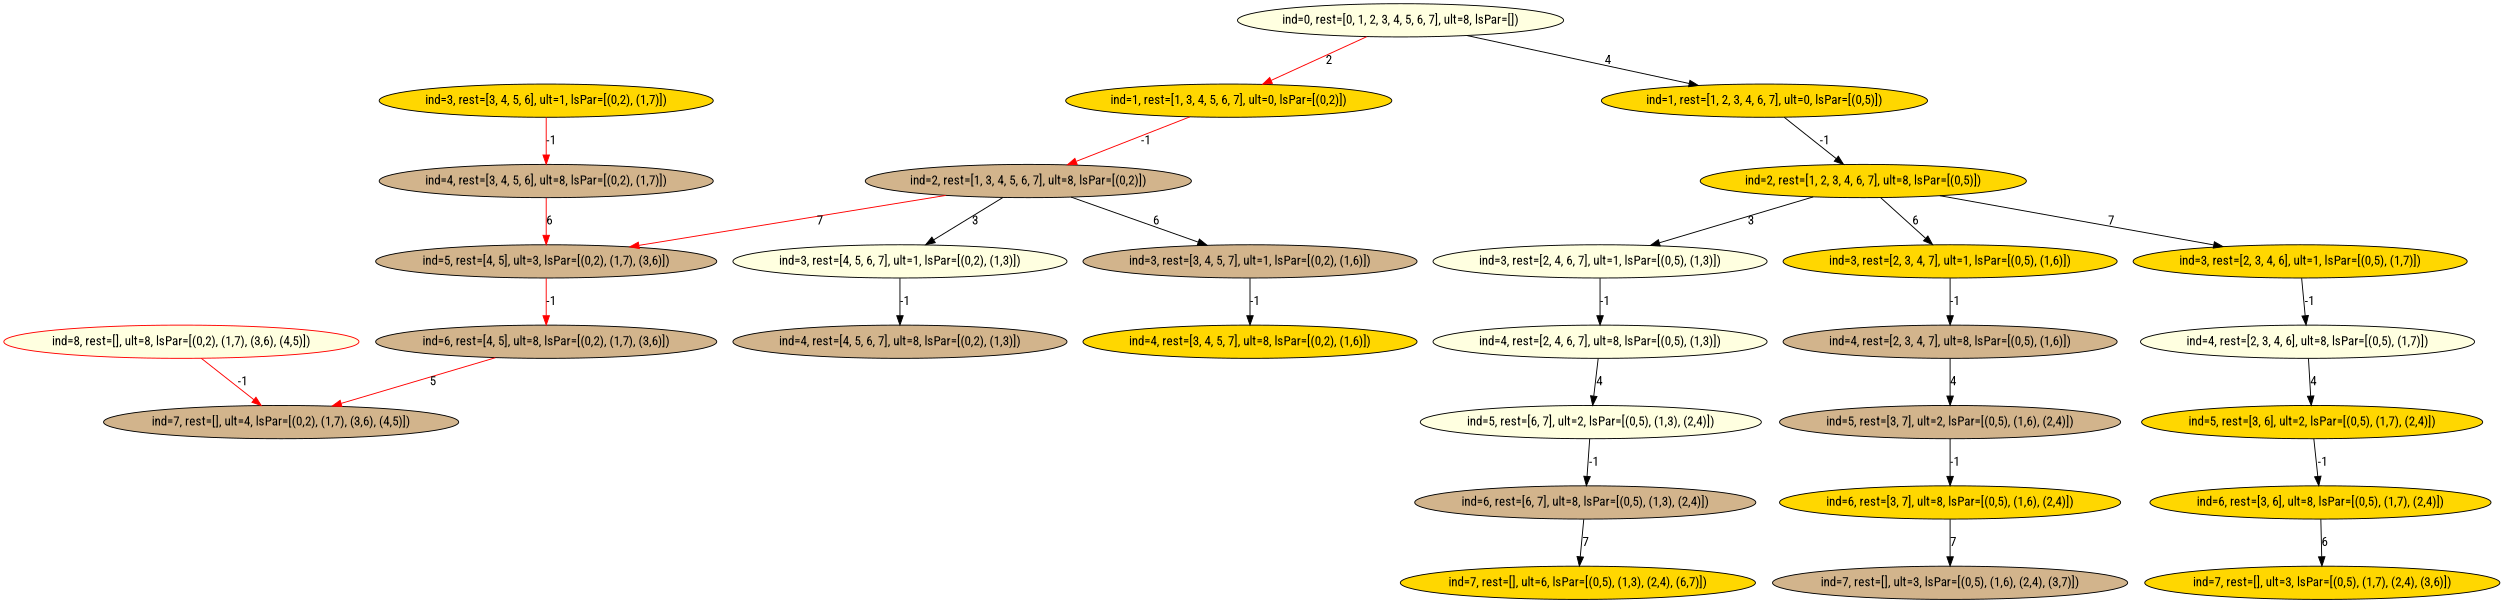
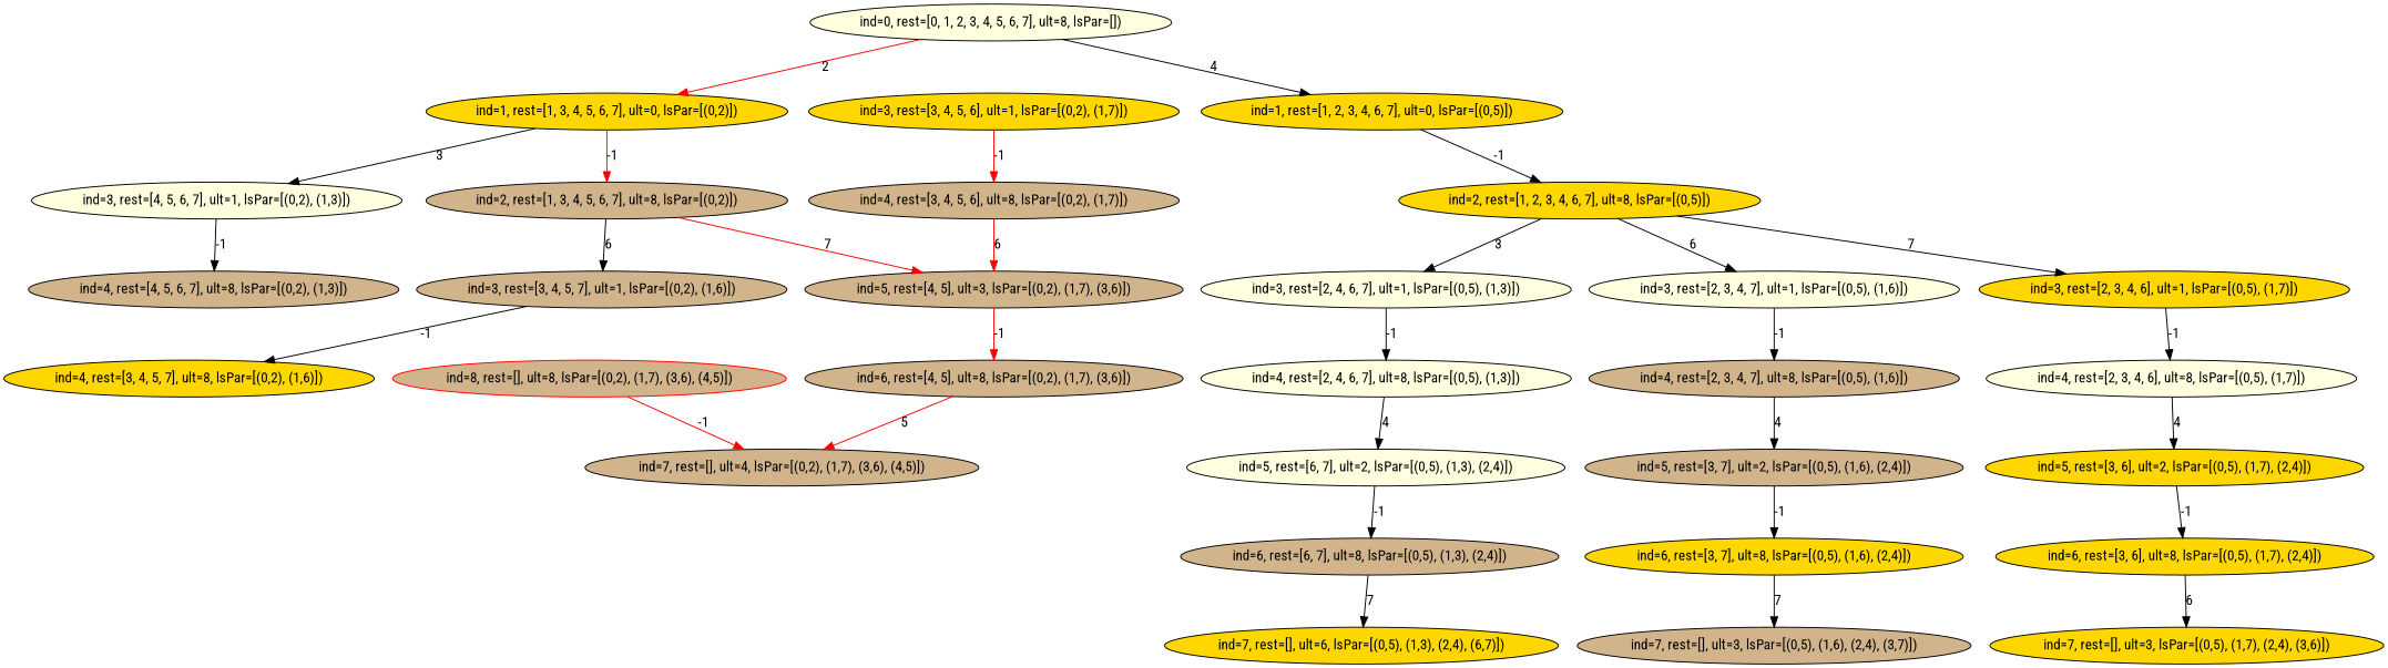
  strict digraph {
    fontname="Roboto Condensed"
    node [fillcolor=tan fontname="Roboto Condensed" style=filled]
    edge [fontname="Roboto Condensed"]
    n1 [fillcolor=lightyellow label="ind=3, rest=[4, 5, 6, 7], ult=1, lsPar=[(0,2), (1,3)])"]
    n2 [label="ind=4, rest=[4, 5, 6, 7], ult=8, lsPar=[(0,2), (1,3)])"]
    n3 [label="ind=2, rest=[1, 3, 4, 5, 6, 7], ult=8, lsPar=[(0,2)])"]
    n4 [label="ind=3, rest=[3, 4, 5, 7], ult=1, lsPar=[(0,2), (1,6)])"]
    n5 [label="ind=5, rest=[4, 5], ult=3, lsPar=[(0,2), (1,7), (3,6)])"]
    n6 [fillcolor=gold label="ind=4, rest=[3, 4, 5, 7], ult=8, lsPar=[(0,2), (1,6)])"]
    n7 [fillcolor=gold label="ind=3, rest=[3, 4, 5, 6], ult=1, lsPar=[(0,2), (1,7)])"]
    n8 [label="ind=4, rest=[3, 4, 5, 6], ult=8, lsPar=[(0,2), (1,7)])"]
    n9 [label="ind=7, rest=[], ult=4, lsPar=[(0,2), (1,7), (3,6), (4,5)])"]
-   n10 [color=red fillcolor=lightyellow label="ind=8, rest=[], ult=8, lsPar=[(0,2), (1,7), (3,6), (4,5)])"]
+   n10 [color=red label="ind=8, rest=[], ult=8, lsPar=[(0,2), (1,7), (3,6), (4,5)])"]
    n11 [label="ind=6, rest=[4, 5], ult=8, lsPar=[(0,2), (1,7), (3,6)])"]
    n12 [fillcolor=gold label="ind=1, rest=[1, 3, 4, 5, 6, 7], ult=0, lsPar=[(0,2)])"]
    n13 [fillcolor=lightyellow label="ind=0, rest=[0, 1, 2, 3, 4, 5, 6, 7], ult=8, lsPar=[])"]
    n14 [fillcolor=gold label="ind=1, rest=[1, 2, 3, 4, 6, 7], ult=0, lsPar=[(0,5)])"]
    n15 [fillcolor=gold label="ind=2, rest=[1, 2, 3, 4, 6, 7], ult=8, lsPar=[(0,5)])"]
    n16 [label="ind=6, rest=[6, 7], ult=8, lsPar=[(0,5), (1,3), (2,4)])"]
    n17 [fillcolor=gold label="ind=7, rest=[], ult=6, lsPar=[(0,5), (1,3), (2,4), (6,7)])"]
    n18 [fillcolor=lightyellow label="ind=5, rest=[6, 7], ult=2, lsPar=[(0,5), (1,3), (2,4)])"]
    n19 [fillcolor=lightyellow label="ind=4, rest=[2, 4, 6, 7], ult=8, lsPar=[(0,5), (1,3)])"]
    n20 [fillcolor=lightyellow label="ind=3, rest=[2, 4, 6, 7], ult=1, lsPar=[(0,5), (1,3)])"]
-   n21 [fillcolor=gold label="ind=3, rest=[2, 3, 4, 7], ult=1, lsPar=[(0,5), (1,6)])"]
+   n21 [fillcolor=lightyellow label="ind=3, rest=[2, 3, 4, 7], ult=1, lsPar=[(0,5), (1,6)])"]
    n22 [fillcolor=gold label="ind=3, rest=[2, 3, 4, 6], ult=1, lsPar=[(0,5), (1,7)])"]
    n23 [label="ind=4, rest=[2, 3, 4, 7], ult=8, lsPar=[(0,5), (1,6)])"]
    n24 [fillcolor=lightyellow label="ind=4, rest=[2, 3, 4, 6], ult=8, lsPar=[(0,5), (1,7)])"]
    n25 [fillcolor=gold label="ind=6, rest=[3, 7], ult=8, lsPar=[(0,5), (1,6), (2,4)])"]
    n26 [label="ind=7, rest=[], ult=3, lsPar=[(0,5), (1,6), (2,4), (3,7)])"]
    n27 [label="ind=5, rest=[3, 7], ult=2, lsPar=[(0,5), (1,6), (2,4)])"]
    n28 [fillcolor=gold label="ind=6, rest=[3, 6], ult=8, lsPar=[(0,5), (1,7), (2,4)])"]
    n29 [fillcolor=gold label="ind=7, rest=[], ult=3, lsPar=[(0,5), (1,7), (2,4), (3,6)])"]
    n30 [fillcolor=gold label="ind=5, rest=[3, 6], ult=2, lsPar=[(0,5), (1,7), (2,4)])"]
    n1 -> n2 [label=-1]
-   n3 -> n1 [label=3]
+   n12 -> n1 [label=3]
    n3 -> n4 [label=6]
    n3 -> n5 [color=red label=7]
    n4 -> n6 [label=-1]
    n5 -> n11 [color=red label=-1]
    n7 -> n8 [color=red label=-1]
    n8 -> n5 [color=red label=6]
    n10 -> n9 [color=red label=-1]
    n11 -> n9 [color=red label=5]
    n12 -> n3 [color=red label=-1]
    n13 -> n12 [color=red label=2]
    n13 -> n14 [label=4]
    n14 -> n15 [label=-1]
    n15 -> n20 [label=3]
    n15 -> n21 [label=6]
    n15 -> n22 [label=7]
    n16 -> n17 [label=7]
    n18 -> n16 [label=-1]
    n19 -> n18 [label=4]
    n20 -> n19 [label=-1]
    n21 -> n23 [label=-1]
    n22 -> n24 [label=-1]
    n23 -> n27 [label=4]
    n24 -> n30 [label=4]
    n25 -> n26 [label=7]
    n27 -> n25 [label=-1]
    n28 -> n29 [label=6]
    n30 -> n28 [label=-1]
  }
